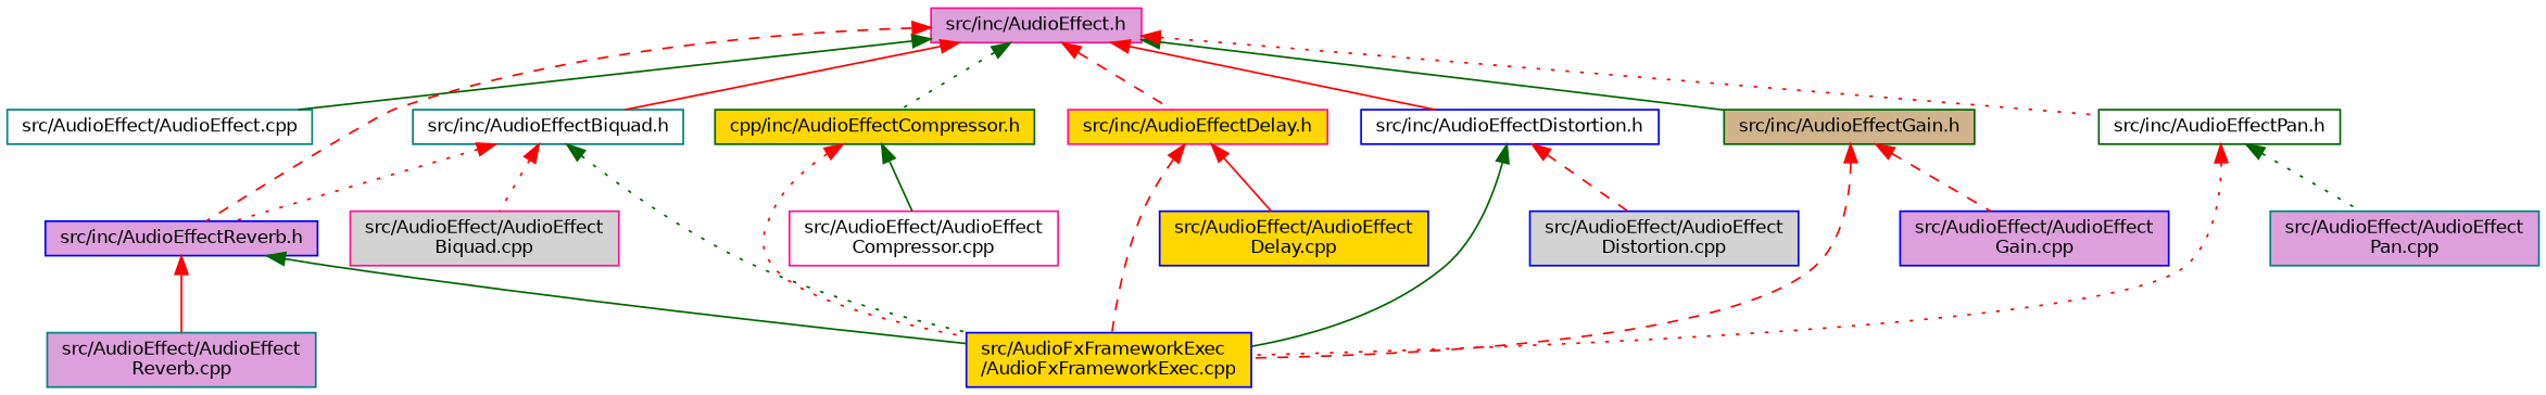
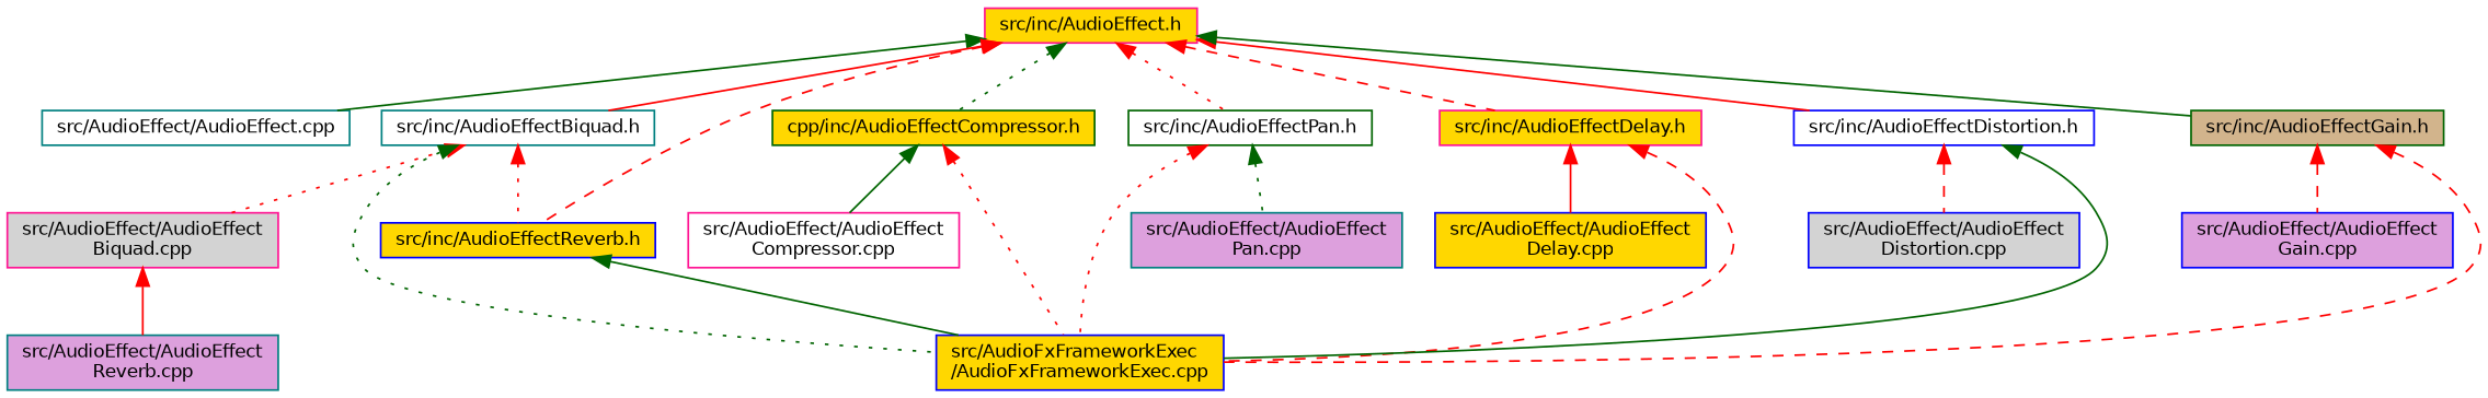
  digraph {
    node [color=blue fillcolor=plum fontname=Helvetica fontsize=10 shape=record style=filled]
    edge [color=red dir=back fontname=Helvetica fontsize=10 labelfontname=Helvetica labelfontsize=10 style=solid]
-   n1 [color=deeppink fontcolor=black height=0.2 label="src/inc/AudioEffect.h" width=0.4]
+   n1 [color=deeppink fillcolor=gold fontcolor=black height=0.2 label="src/inc/AudioEffect.h" width=0.4]
    n2 [color=teal fillcolor=white height=0.2 label="src/AudioEffect/AudioEffect.cpp" width=0.4]
    n3 [color=teal fillcolor=white height=0.2 label="src/inc/AudioEffectBiquad.h" width=0.4]
-   n4 [height=0.2 label="src/inc/AudioEffectReverb.h" width=0.4]
+   n4 [fillcolor=gold height=0.2 label="src/inc/AudioEffectReverb.h" width=0.4]
    n5 [color=darkgreen fillcolor=gold height=0.2 label="cpp/inc/AudioEffectCompressor.h" width=0.4]
    n6 [color=deeppink fillcolor=gold height=0.2 label="src/inc/AudioEffectDelay.h" width=0.4]
    n7 [fillcolor=white height=0.2 label="src/inc/AudioEffectDistortion.h" width=0.4]
    n8 [color=darkgreen fillcolor=tan height=0.2 label="src/inc/AudioEffectGain.h" width=0.4]
    n9 [color=darkgreen fillcolor=white height=0.2 label="src/inc/AudioEffectPan.h" width=0.4]
    n10 [color=deeppink fillcolor=lightgrey height=0.2 label="src/AudioEffect/AudioEffect\lBiquad.cpp" width=0.4]
    n11 [fillcolor=gold height=0.2 label="src/AudioFxFrameworkExec\l/AudioFxFrameworkExec.cpp" width=0.4]
    n12 [color=teal height=0.2 label="src/AudioEffect/AudioEffect\lReverb.cpp" width=0.4]
    n13 [color=deeppink fillcolor=white height=0.2 label="src/AudioEffect/AudioEffect\lCompressor.cpp" width=0.4]
    n14 [fillcolor=gold height=0.2 label="src/AudioEffect/AudioEffect\lDelay.cpp" width=0.4]
    n15 [fillcolor=lightgrey height=0.2 label="src/AudioEffect/AudioEffect\lDistortion.cpp" width=0.4]
    n16 [height=0.2 label="src/AudioEffect/AudioEffect\lGain.cpp" width=0.4]
    n17 [color=teal height=0.2 label="src/AudioEffect/AudioEffect\lPan.cpp" width=0.4]
    n1 -> n2 [color=darkgreen]
    n1 -> n3
    n1 -> n4 [style=dashed]
    n1 -> n5 [color=darkgreen style=dotted]
    n1 -> n6 [style=dashed]
    n1 -> n7
    n1 -> n8 [color=darkgreen]
    n1 -> n9 [style=dotted]
    n3 -> n4 [style=dotted]
    n3 -> n10 [style=dotted]
    n3 -> n11 [color=darkgreen style=dotted]
    n4 -> n11 [color=darkgreen]
-   n4 -> n12
+   n10 -> n12
    n5 -> n11 [style=dotted]
    n5 -> n13 [color=darkgreen]
    n6 -> n11 [style=dashed]
    n6 -> n14
    n7 -> n11 [color=darkgreen]
    n7 -> n15 [style=dashed]
    n8 -> n11 [style=dashed]
    n8 -> n16 [style=dashed]
    n9 -> n11 [style=dotted]
    n9 -> n17 [color=darkgreen style=dotted]
  }
